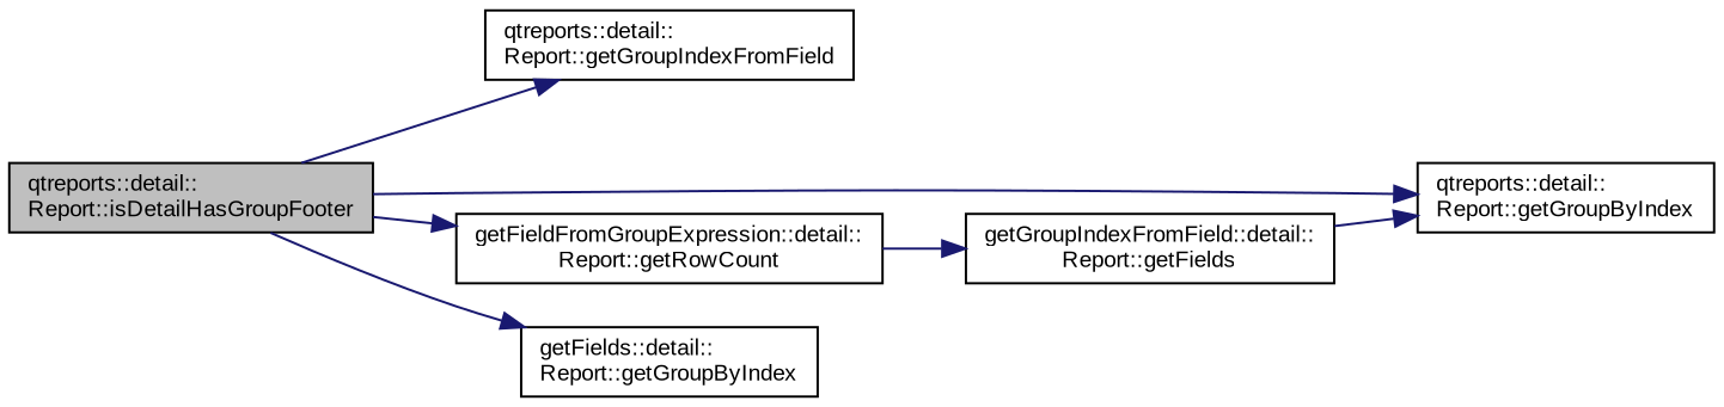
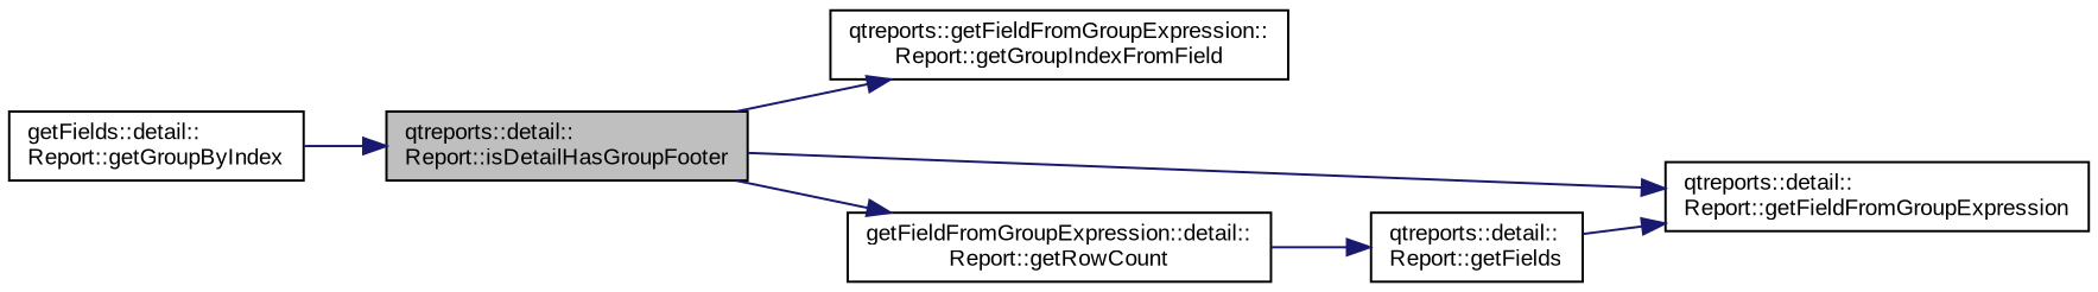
  digraph {
    fontname="Liberation Sans"
    rankdir=LR
    node [color=black fontname="Liberation Sans" fontsize=10 shape=record]
    edge [color=midnightblue fontname="Liberation Sans" fontsize=10 labelfontname=Helvetica labelfontsize=10 style=solid]
    n1 [fillcolor=grey75 fontcolor=black height=0.2 label="qtreports::detail::\lReport::isDetailHasGroupFooter" style=filled width=0.4]
-   n2 [height=0.2 label="qtreports::detail::\lReport::getGroupIndexFromField" width=0.4]
-   n3 [height=0.2 label="qtreports::detail::\lReport::getGroupByIndex" width=0.4]
+   n2 [height=0.2 label="qtreports::getFieldFromGroupExpression::\lReport::getGroupIndexFromField" width=0.4]
+   n3 [height=0.2 label="qtreports::detail::\lReport::getFieldFromGroupExpression" width=0.4]
    n4 [height=0.2 label="getFieldFromGroupExpression::detail::\lReport::getRowCount" width=0.4]
    n5 [height=0.2 label="getFields::detail::\lReport::getGroupByIndex" width=0.4]
-   n6 [height=0.2 label="getGroupIndexFromField::detail::\lReport::getFields" width=0.4]
+   n6 [height=0.2 label="qtreports::detail::\lReport::getFields" width=0.4]
    n1 -> n2
    n1 -> n3
    n1 -> n4
-   n1 -> n5
+   n5 -> n1
    n4 -> n6
    n6 -> n3
  }
